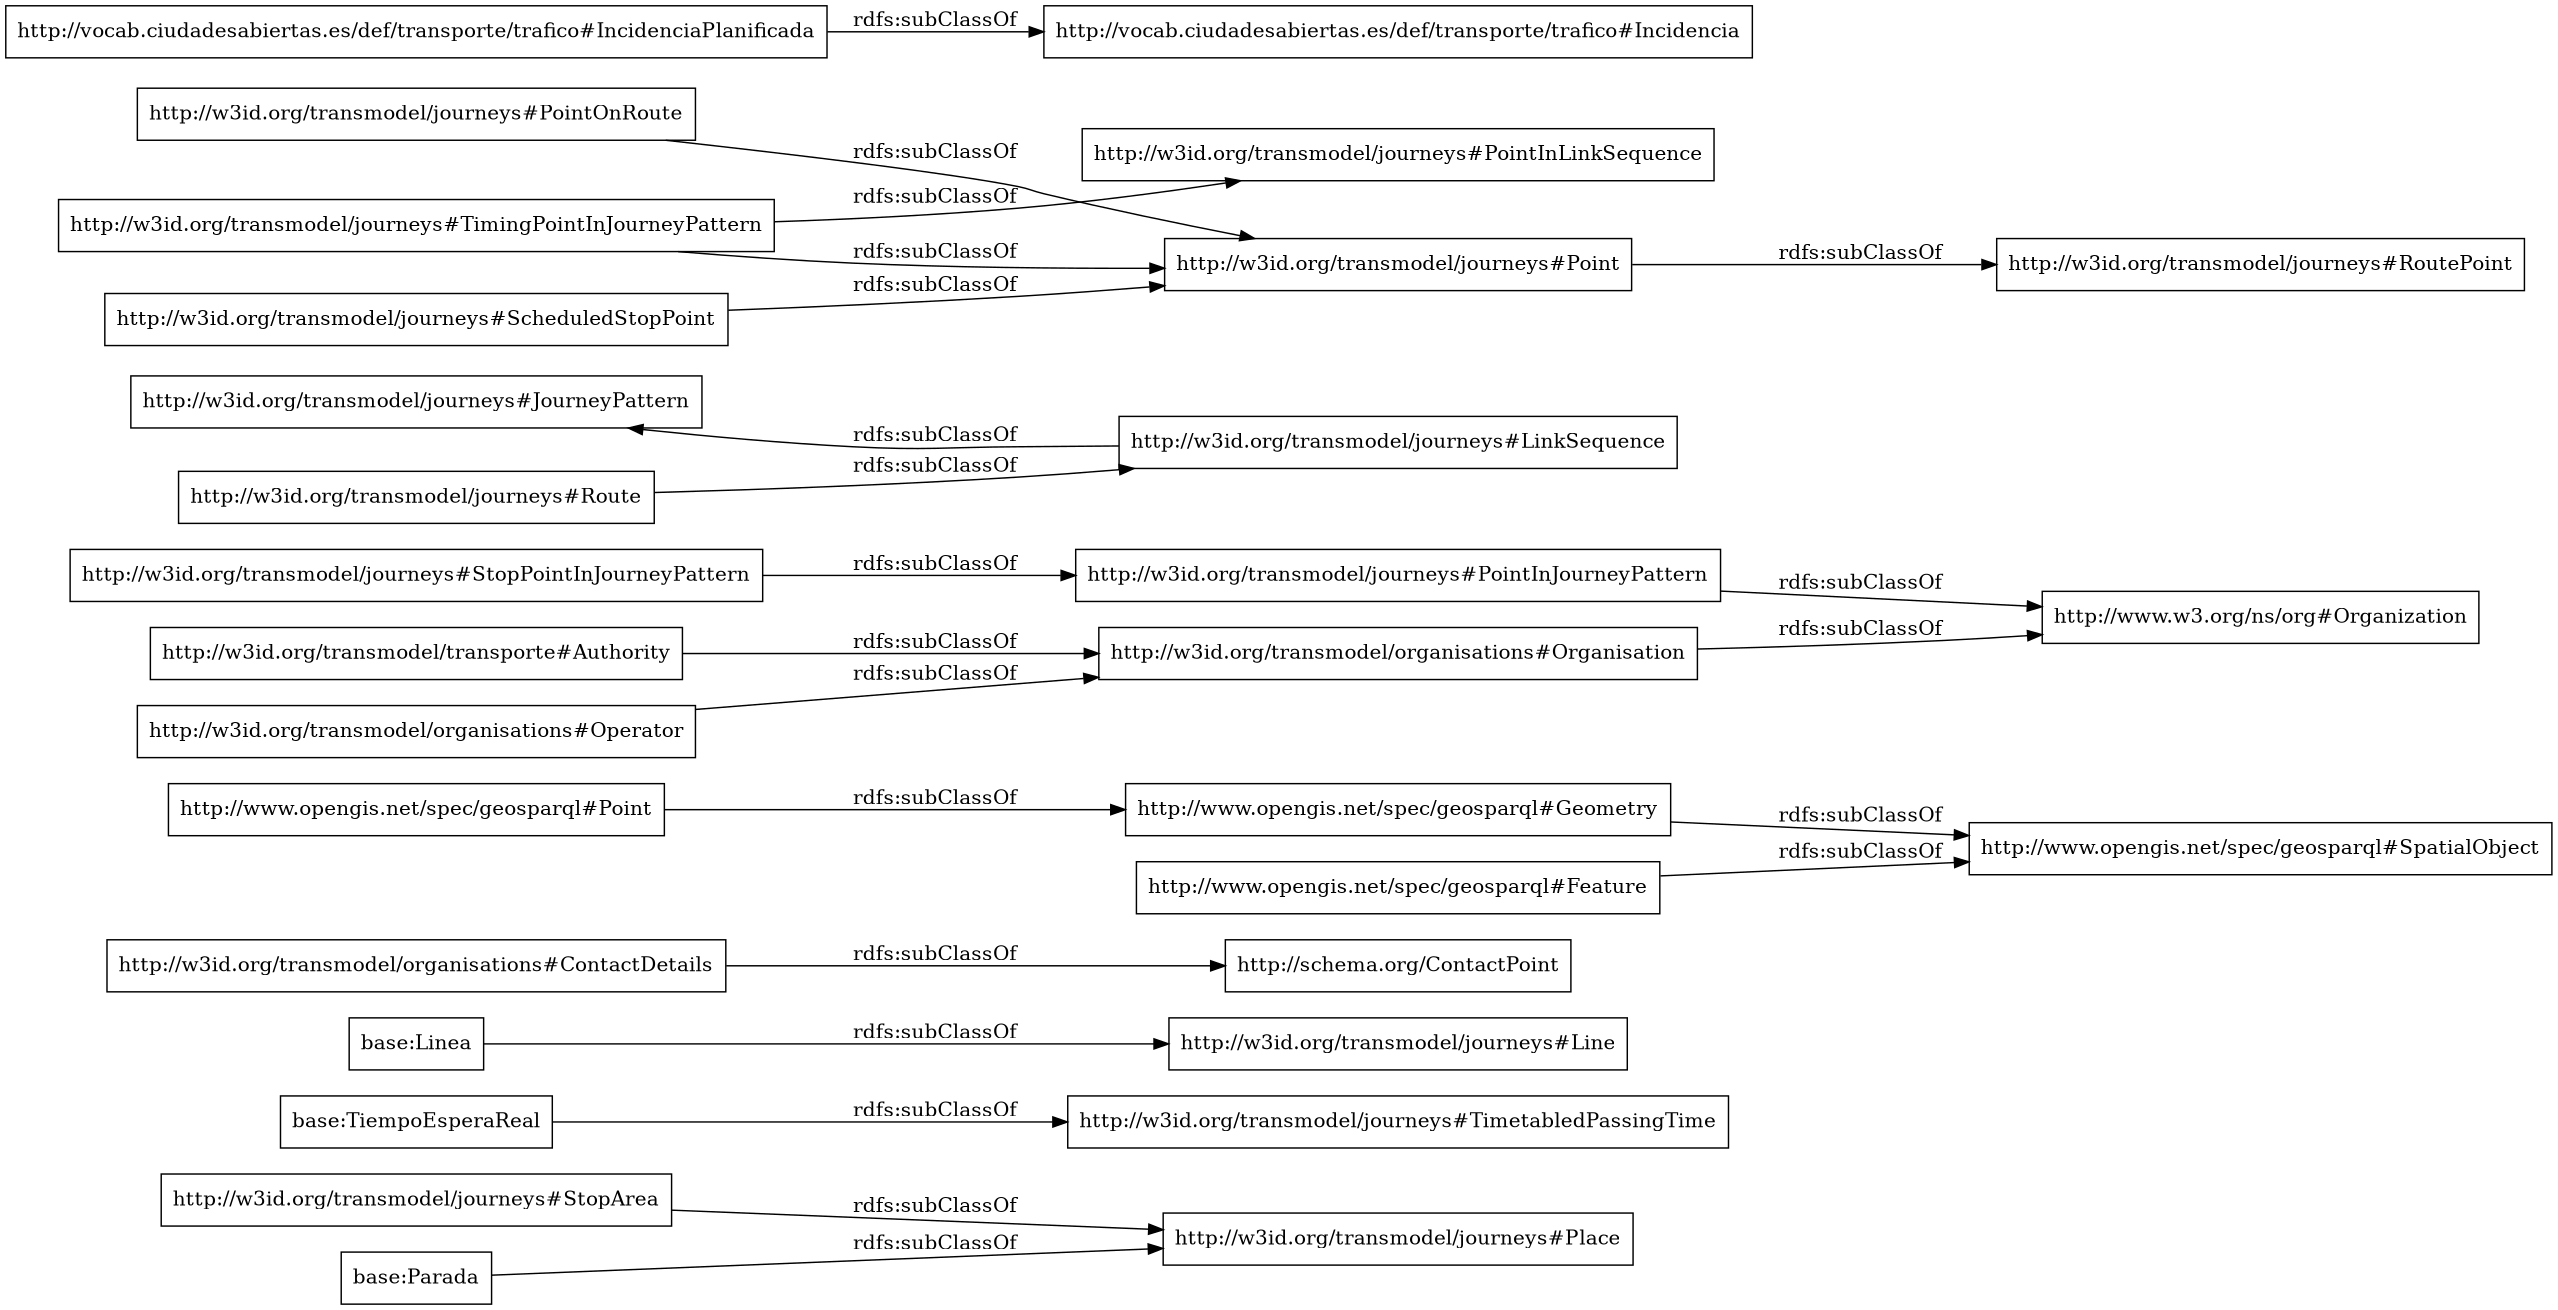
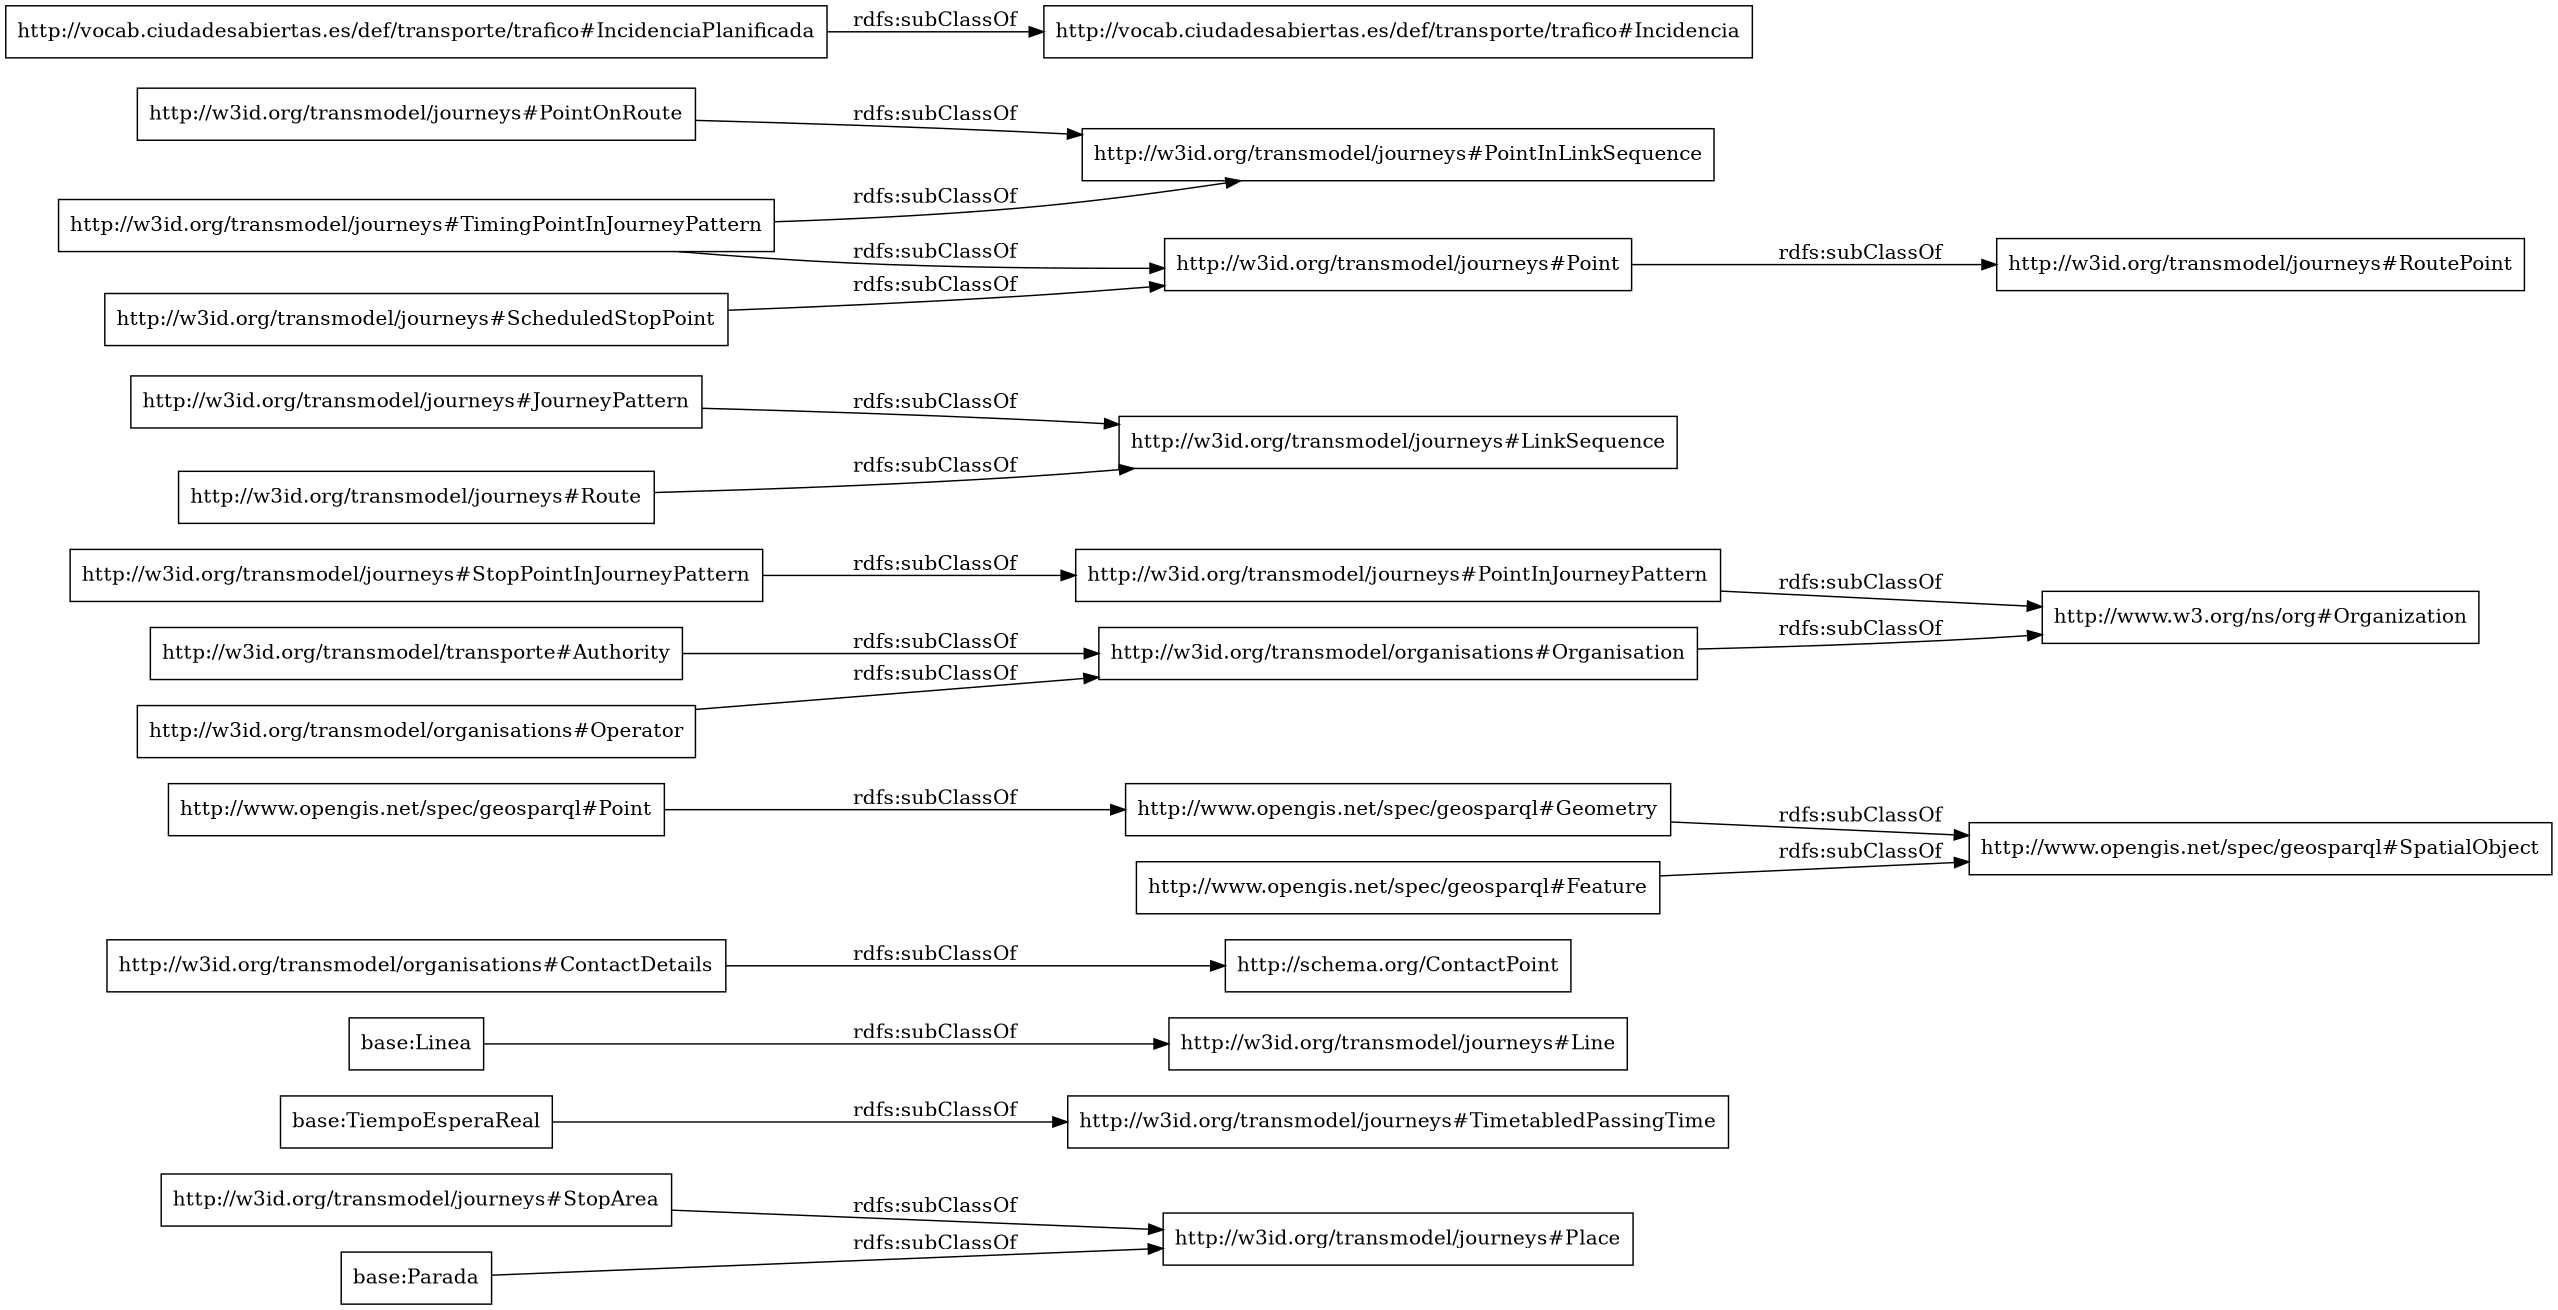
  digraph {
    rankdir=LR
    node [color=black shape=rectangle]
    "http://w3id.org/transmodel/journeys#StopArea"
    "http://w3id.org/transmodel/journeys#Place"
    "base:TiempoEsperaReal"
    "http://w3id.org/transmodel/journeys#TimetabledPassingTime"
    "base:Linea"
    "http://w3id.org/transmodel/journeys#Line"
    "http://w3id.org/transmodel/organisations#ContactDetails"
    "http://schema.org/ContactPoint"
    "http://www.opengis.net/spec/geosparql#Point"
    "http://www.opengis.net/spec/geosparql#Geometry"
    "http://www.opengis.net/spec/geosparql#SpatialObject"
    "http://w3id.org/transmodel/organisations#Organisation"
    "http://www.w3.org/ns/org#Organization"
    "http://w3id.org/transmodel/journeys#JourneyPattern"
    "http://w3id.org/transmodel/journeys#LinkSequence"
    "http://w3id.org/transmodel/journeys#Route"
    "http://www.opengis.net/spec/geosparql#Feature"
    "http://w3id.org/transmodel/journeys#StopPointInJourneyPattern"
    "http://w3id.org/transmodel/journeys#PointInJourneyPattern"
    "http://w3id.org/transmodel/journeys#TimingPointInJourneyPattern"
    "http://w3id.org/transmodel/journeys#PointInLinkSequence"
    "http://w3id.org/transmodel/journeys#Point"
    "http://w3id.org/transmodel/journeys#RoutePoint"
    "http://vocab.ciudadesabiertas.es/def/transporte/trafico#IncidenciaPlanificada"
    "http://vocab.ciudadesabiertas.es/def/transporte/trafico#Incidencia"
    n26 [label="http://w3id.org/transmodel/transporte#Authority"]
    "http://w3id.org/transmodel/journeys#PointOnRoute"
    "base:Parada"
    "http://w3id.org/transmodel/journeys#ScheduledStopPoint"
    "http://w3id.org/transmodel/organisations#Operator"
    "http://w3id.org/transmodel/journeys#StopArea" -> "http://w3id.org/transmodel/journeys#Place" [label="rdfs:subClassOf"]
    "base:TiempoEsperaReal" -> "http://w3id.org/transmodel/journeys#TimetabledPassingTime" [label="rdfs:subClassOf"]
    "base:Linea" -> "http://w3id.org/transmodel/journeys#Line" [label="rdfs:subClassOf"]
    "http://w3id.org/transmodel/organisations#ContactDetails" -> "http://schema.org/ContactPoint" [label="rdfs:subClassOf"]
    "http://www.opengis.net/spec/geosparql#Point" -> "http://www.opengis.net/spec/geosparql#Geometry" [label="rdfs:subClassOf"]
    "http://www.opengis.net/spec/geosparql#Geometry" -> "http://www.opengis.net/spec/geosparql#SpatialObject" [label="rdfs:subClassOf"]
    "http://w3id.org/transmodel/organisations#Organisation" -> "http://www.w3.org/ns/org#Organization" [label="rdfs:subClassOf"]
-   "http://w3id.org/transmodel/journeys#LinkSequence" -> "http://w3id.org/transmodel/journeys#JourneyPattern" [label="rdfs:subClassOf"]
+   "http://w3id.org/transmodel/journeys#JourneyPattern" -> "http://w3id.org/transmodel/journeys#LinkSequence" [label="rdfs:subClassOf"]
    "http://w3id.org/transmodel/journeys#Route" -> "http://w3id.org/transmodel/journeys#LinkSequence" [label="rdfs:subClassOf"]
    "http://www.opengis.net/spec/geosparql#Feature" -> "http://www.opengis.net/spec/geosparql#SpatialObject" [label="rdfs:subClassOf"]
    "http://w3id.org/transmodel/journeys#StopPointInJourneyPattern" -> "http://w3id.org/transmodel/journeys#PointInJourneyPattern" [label="rdfs:subClassOf"]
    "http://w3id.org/transmodel/journeys#PointInJourneyPattern" -> "http://www.w3.org/ns/org#Organization" [label="rdfs:subClassOf"]
    "http://w3id.org/transmodel/journeys#TimingPointInJourneyPattern" -> "http://w3id.org/transmodel/journeys#PointInLinkSequence" [label="rdfs:subClassOf"]
    "http://w3id.org/transmodel/journeys#TimingPointInJourneyPattern" -> "http://w3id.org/transmodel/journeys#Point" [label="rdfs:subClassOf"]
    "http://w3id.org/transmodel/journeys#Point" -> "http://w3id.org/transmodel/journeys#RoutePoint" [label="rdfs:subClassOf"]
    "http://vocab.ciudadesabiertas.es/def/transporte/trafico#IncidenciaPlanificada" -> "http://vocab.ciudadesabiertas.es/def/transporte/trafico#Incidencia" [label="rdfs:subClassOf"]
    n26 -> "http://w3id.org/transmodel/organisations#Organisation" [label="rdfs:subClassOf"]
-   "http://w3id.org/transmodel/journeys#PointOnRoute" -> "http://w3id.org/transmodel/journeys#Point" [label="rdfs:subClassOf"]
+   "http://w3id.org/transmodel/journeys#PointOnRoute" -> "http://w3id.org/transmodel/journeys#PointInLinkSequence" [label="rdfs:subClassOf"]
    "base:Parada" -> "http://w3id.org/transmodel/journeys#Place" [label="rdfs:subClassOf"]
    "http://w3id.org/transmodel/journeys#ScheduledStopPoint" -> "http://w3id.org/transmodel/journeys#Point" [label="rdfs:subClassOf"]
    "http://w3id.org/transmodel/organisations#Operator" -> "http://w3id.org/transmodel/organisations#Organisation" [label="rdfs:subClassOf"]
  }
